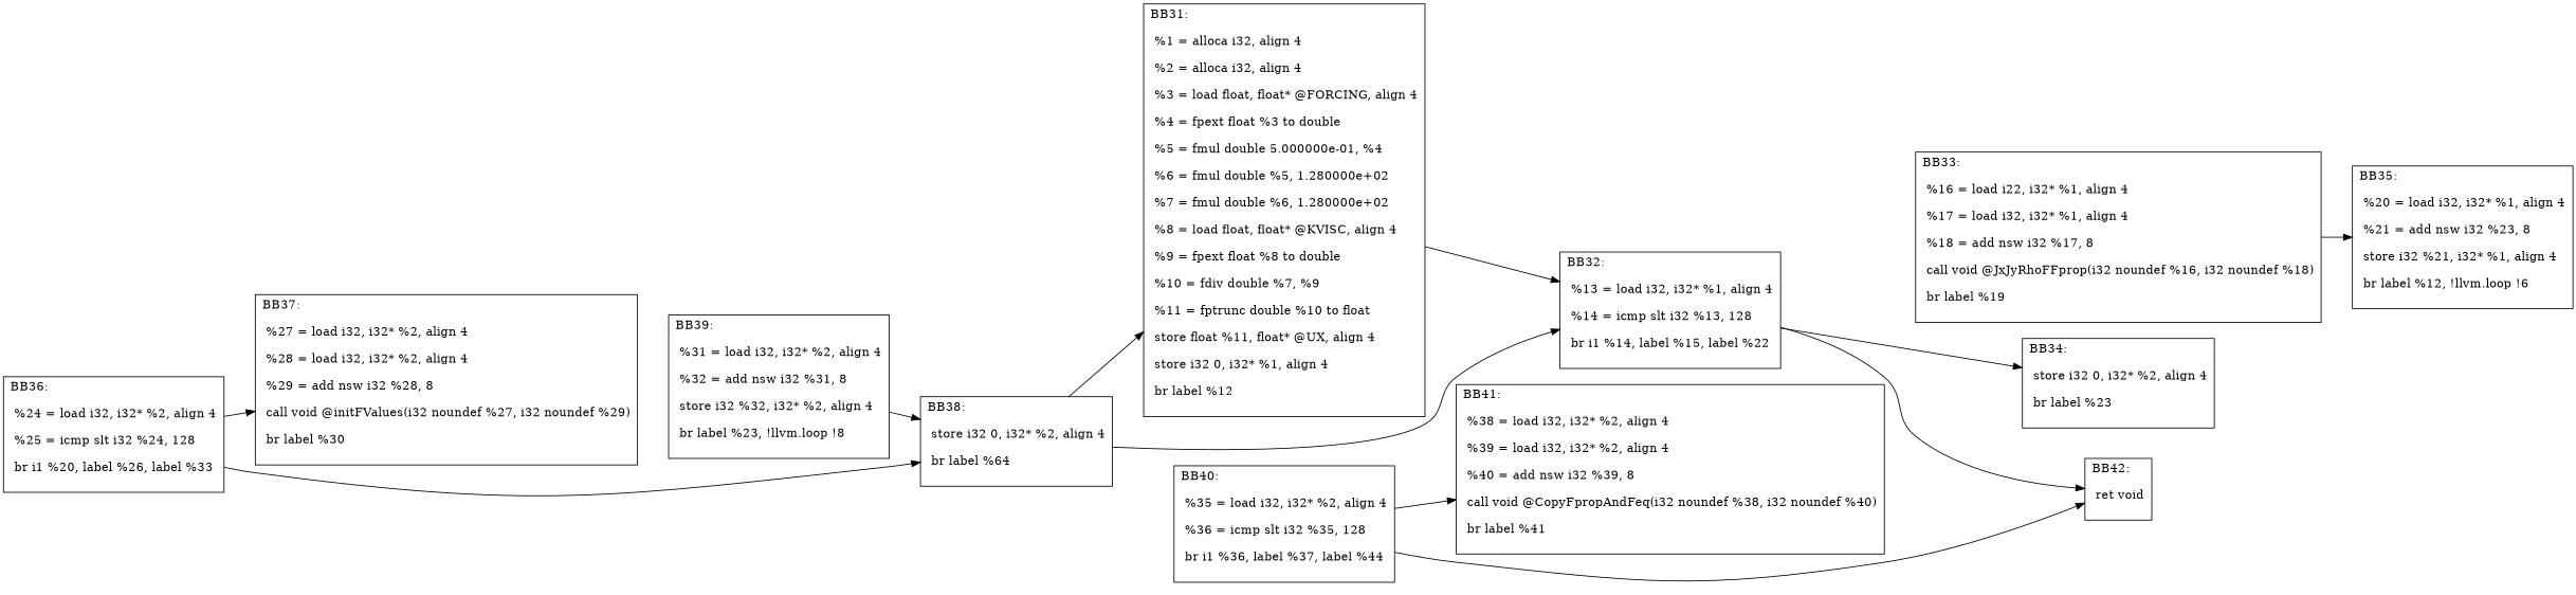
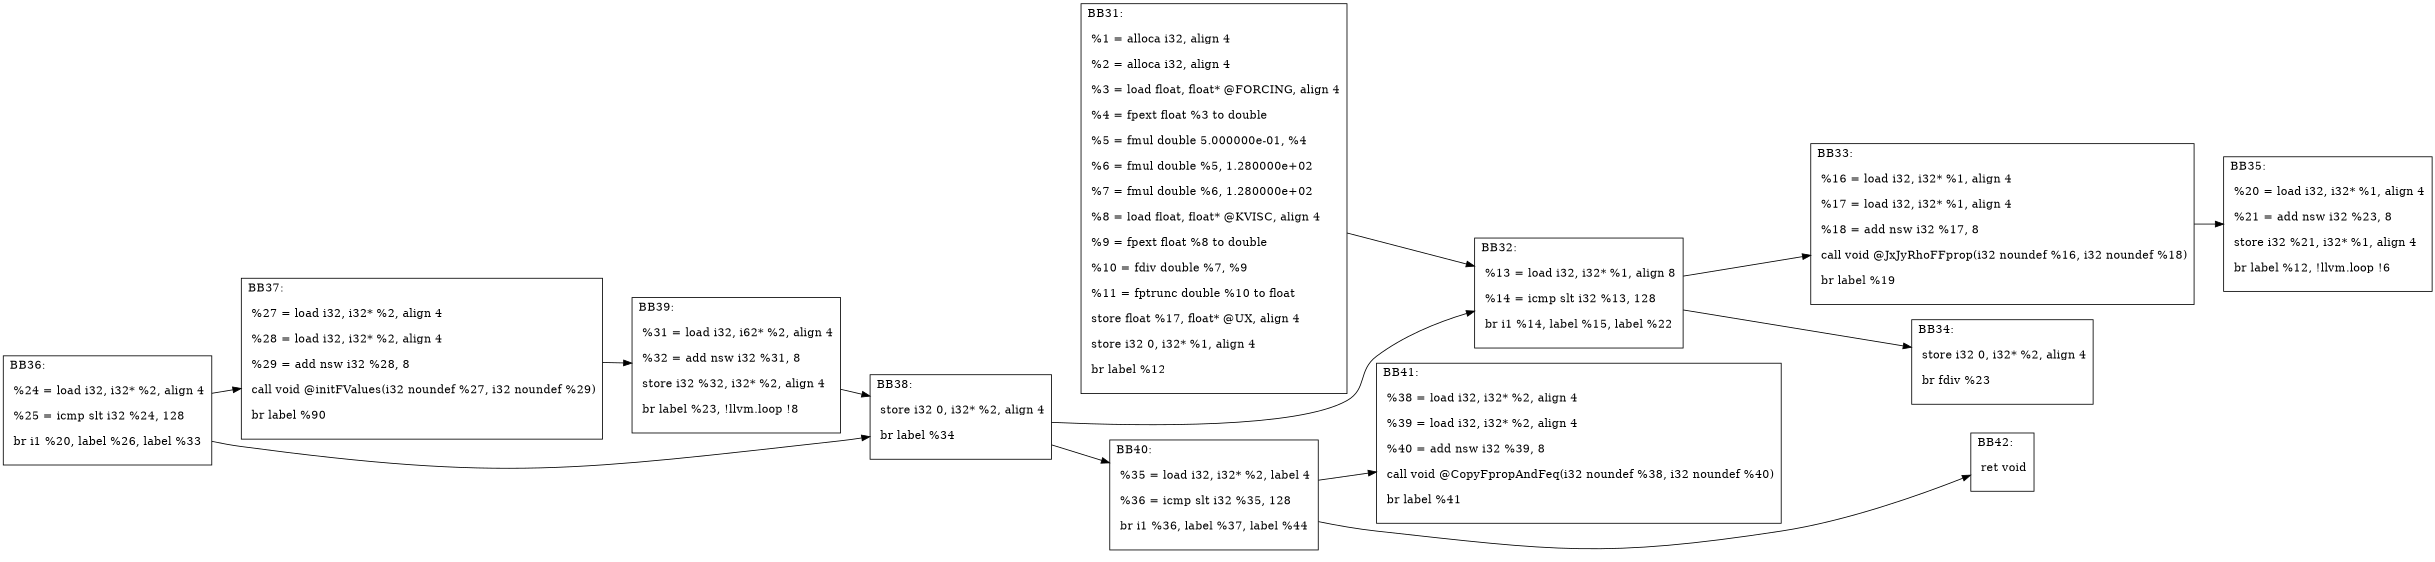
  digraph {
    rankdir=LR
    node [shape=record]
-   n1 [label="{BB31:\l\l  %1 = alloca i32, align 4\l\n  %2 = alloca i32, align 4\l\n  %3 = load float, float* @FORCING, align 4\l\n  %4 = fpext float %3 to double\l\n  %5 = fmul double 5.000000e-01, %4\l\n  %6 = fmul double %5, 1.280000e+02\l\n  %7 = fmul double %6, 1.280000e+02\l\n  %8 = load float, float* @KVISC, align 4\l\n  %9 = fpext float %8 to double\l\n  %10 = fdiv double %7, %9\l\n  %11 = fptrunc double %10 to float\l\n  store float %11, float* @UX, align 4\l\n  store i32 0, i32* %1, align 4\l\n  br label %12\l\n}"]
-   n2 [label="{BB32:\l\l  %13 = load i32, i32* %1, align 4\l\n  %14 = icmp slt i32 %13, 128\l\n  br i1 %14, label %15, label %22\l\n}"]
-   n3 [label="{BB33:\l\l  %16 = load i22, i32* %1, align 4\l\n  %17 = load i32, i32* %1, align 4\l\n  %18 = add nsw i32 %17, 8\l\n  call void @JxJyRhoFFprop(i32 noundef %16, i32 noundef %18)\l\n  br label %19\l\n}"]
-   n4 [label="{BB34:\l\l  store i32 0, i32* %2, align 4\l\n  br label %23\l\n}"]
+   n1 [label="{BB31:\l\l  %1 = alloca i32, align 4\l\n  %2 = alloca i32, align 4\l\n  %3 = load float, float* @FORCING, align 4\l\n  %4 = fpext float %3 to double\l\n  %5 = fmul double 5.000000e-01, %4\l\n  %6 = fmul double %5, 1.280000e+02\l\n  %7 = fmul double %6, 1.280000e+02\l\n  %8 = load float, float* @KVISC, align 4\l\n  %9 = fpext float %8 to double\l\n  %10 = fdiv double %7, %9\l\n  %11 = fptrunc double %10 to float\l\n  store float %17, float* @UX, align 4\l\n  store i32 0, i32* %1, align 4\l\n  br label %12\l\n}"]
+   n2 [label="{BB32:\l\l  %13 = load i32, i32* %1, align 8\l\n  %14 = icmp slt i32 %13, 128\l\n  br i1 %14, label %15, label %22\l\n}"]
+   n3 [label="{BB33:\l\l  %16 = load i32, i32* %1, align 4\l\n  %17 = load i32, i32* %1, align 4\l\n  %18 = add nsw i32 %17, 8\l\n  call void @JxJyRhoFFprop(i32 noundef %16, i32 noundef %18)\l\n  br label %19\l\n}"]
+   n4 [label="{BB34:\l\l  store i32 0, i32* %2, align 4\l\n  br fdiv %23\l\n}"]
    n5 [label="{BB35:\l\l  %20 = load i32, i32* %1, align 4\l\n  %21 = add nsw i32 %23, 8\l\n  store i32 %21, i32* %1, align 4\l\n  br label %12, !llvm.loop !6\l\n}"]
    n6 [label="{BB36:\l\l  %24 = load i32, i32* %2, align 4\l\n  %25 = icmp slt i32 %24, 128\l\n  br i1 %20, label %26, label %33\l\n}"]
-   n7 [label="{BB37:\l\l  %27 = load i32, i32* %2, align 4\l\n  %28 = load i32, i32* %2, align 4\l\n  %29 = add nsw i32 %28, 8\l\n  call void @initFValues(i32 noundef %27, i32 noundef %29)\l\n  br label %30\l\n}"]
-   n8 [label="{BB38:\l\l  store i32 0, i32* %2, align 4\l\n  br label %64\l\n}"]
-   n9 [label="{BB39:\l\l  %31 = load i32, i32* %2, align 4\l\n  %32 = add nsw i32 %31, 8\l\n  store i32 %32, i32* %2, align 4\l\n  br label %23, !llvm.loop !8\l\n}"]
-   n10 [label="{BB40:\l\l  %35 = load i32, i32* %2, align 4\l\n  %36 = icmp slt i32 %35, 128\l\n  br i1 %36, label %37, label %44\l\n}"]
+   n7 [label="{BB37:\l\l  %27 = load i32, i32* %2, align 4\l\n  %28 = load i32, i32* %2, align 4\l\n  %29 = add nsw i32 %28, 8\l\n  call void @initFValues(i32 noundef %27, i32 noundef %29)\l\n  br label %90\l\n}"]
+   n8 [label="{BB38:\l\l  store i32 0, i32* %2, align 4\l\n  br label %34\l\n}"]
+   n9 [label="{BB39:\l\l  %31 = load i32, i62* %2, align 4\l\n  %32 = add nsw i32 %31, 8\l\n  store i32 %32, i32* %2, align 4\l\n  br label %23, !llvm.loop !8\l\n}"]
+   n10 [label="{BB40:\l\l  %35 = load i32, i32* %2, label 4\l\n  %36 = icmp slt i32 %35, 128\l\n  br i1 %36, label %37, label %44\l\n}"]
    n11 [label="{BB41:\l\l  %38 = load i32, i32* %2, align 4\l\n  %39 = load i32, i32* %2, align 4\l\n  %40 = add nsw i32 %39, 8\l\n  call void @CopyFpropAndFeq(i32 noundef %38, i32 noundef %40)\l\n  br label %41\l\n}"]
    n12 [label="{BB42:\l\l  ret void\l\n}"]
    n1 -> n2
-   n2 -> n12
+   n2 -> n3
    n2 -> n4
    n3 -> n5
    n6 -> n7
    n6 -> n8
+   n7 -> n9
    n8 -> n2
-   n8 -> n1
+   n8 -> n10
    n9 -> n8
    n10 -> n11
    n10 -> n12
  }
